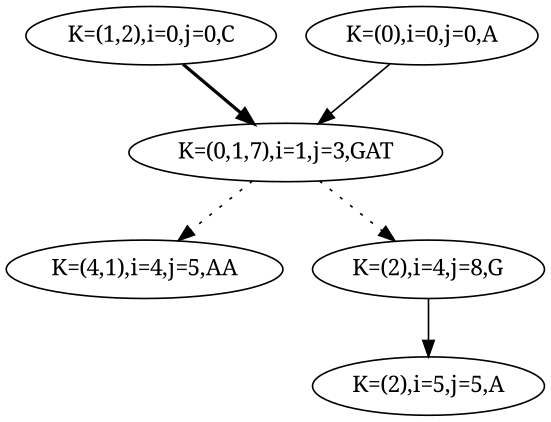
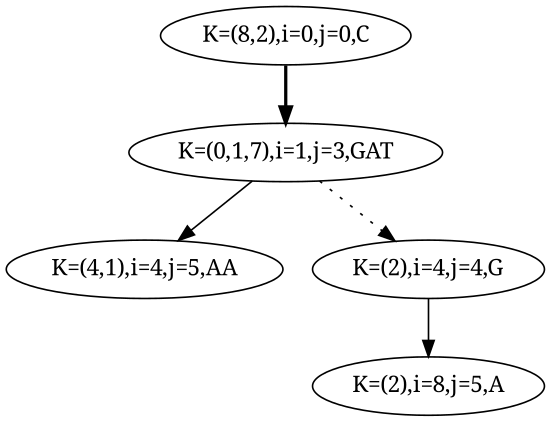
  digraph {
    fontname="Noto Serif"
    node [fontname="Noto Serif"]
    edge [fontname="Noto Serif" style=dotted]
    n1 [label="K=(0,1,7),i=1,j=3,GAT"]
-   "K=(1,2),i=0,j=0,C"
+   "K=(1,2),i=0,j=0,C" [label="K=(8,2),i=0,j=0,C"]
    n3 [label="K=(4,1),i=4,j=5,AA"]
-   "K=(2),i=4,j=4,G" [label="K=(2),i=4,j=8,G"]
-   "K=(2),i=5,j=5,A"
-   "K=(0),i=0,j=0,A"
-   n1 -> n3
+   "K=(2),i=4,j=4,G"
+   "K=(2),i=5,j=5,A" [label="K=(2),i=8,j=5,A"]
+   n1 -> n3 [style=solid]
    n1 -> "K=(2),i=4,j=4,G"
    "K=(1,2),i=0,j=0,C" -> n1 [style=bold]
    "K=(2),i=4,j=4,G" -> "K=(2),i=5,j=5,A" [style=solid]
-   "K=(0),i=0,j=0,A" -> n1 [style=solid]
  }
